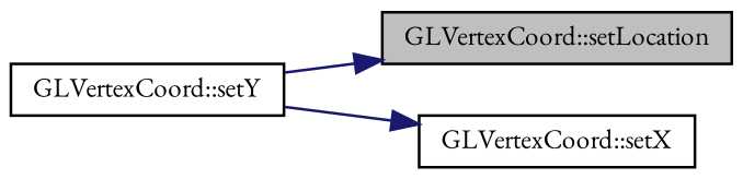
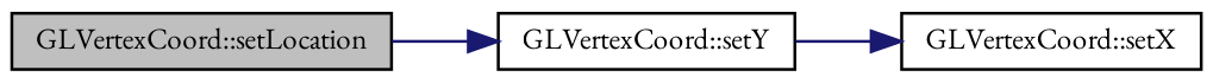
  digraph {
    fontname="EB Garamond"
    rankdir=LR
    node [color=black fillcolor=white fontname="EB Garamond" fontsize=10 shape=record style=filled]
    edge [color=midnightblue fontname="EB Garamond" fontsize=10 labelfontname=Helvetica labelfontsize=10 style=solid]
    n1 [fillcolor=grey75 fontcolor=black height=0.2 label="GLVertexCoord::setLocation" width=0.4]
    n2 [height=0.2 label="GLVertexCoord::setY" width=0.4]
    n3 [height=0.2 label="GLVertexCoord::setX" width=0.4]
-   n2 -> n1
+   n1 -> n2
    n2 -> n3
  }
